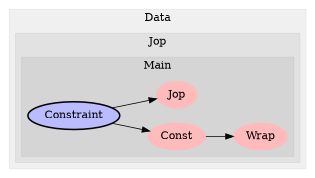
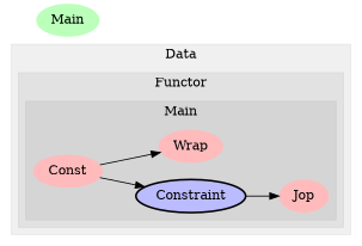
  digraph {
    rankdir=LR
    node [fillcolor="#ffbbbb" style=filled penwidth=0]
    n1 [fillcolor="#bbbbff" label=Constraint style="filled,bold" penwidth=""]
    n2 [label=Const]
    n3 [label=Jop]
    n4 [label=Wrap]
+   n5 [fillcolor="#bbffbb" label=Main]
    subgraph cluster_1 {
      color="#0000000F"
      label=Data
      style=filled
      subgraph cluster_2 {
        color="#0000000F"
-       label=Jop
+       label=Functor
        style=filled
        subgraph cluster_3 {
          color="#0000000F"
          label=Main
          style=filled
          n1
          n2
          n3
          n4
        }
      }
    }
-   n1 -> n2
+   n2 -> n1
    n1 -> n3
    n2 -> n4
  }
